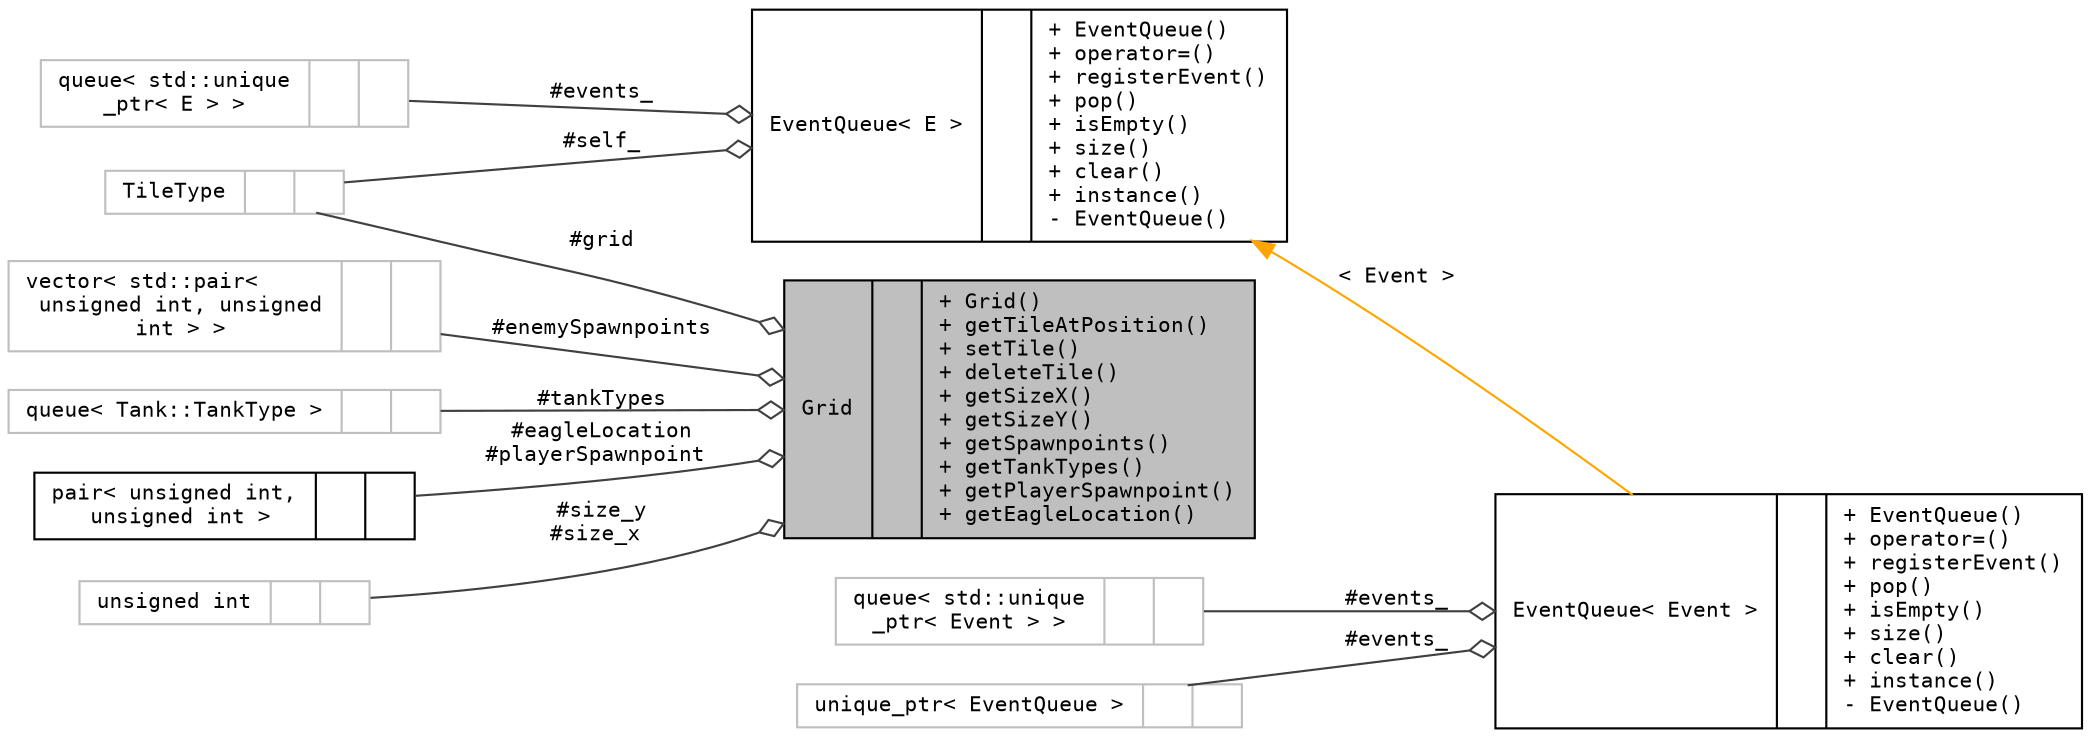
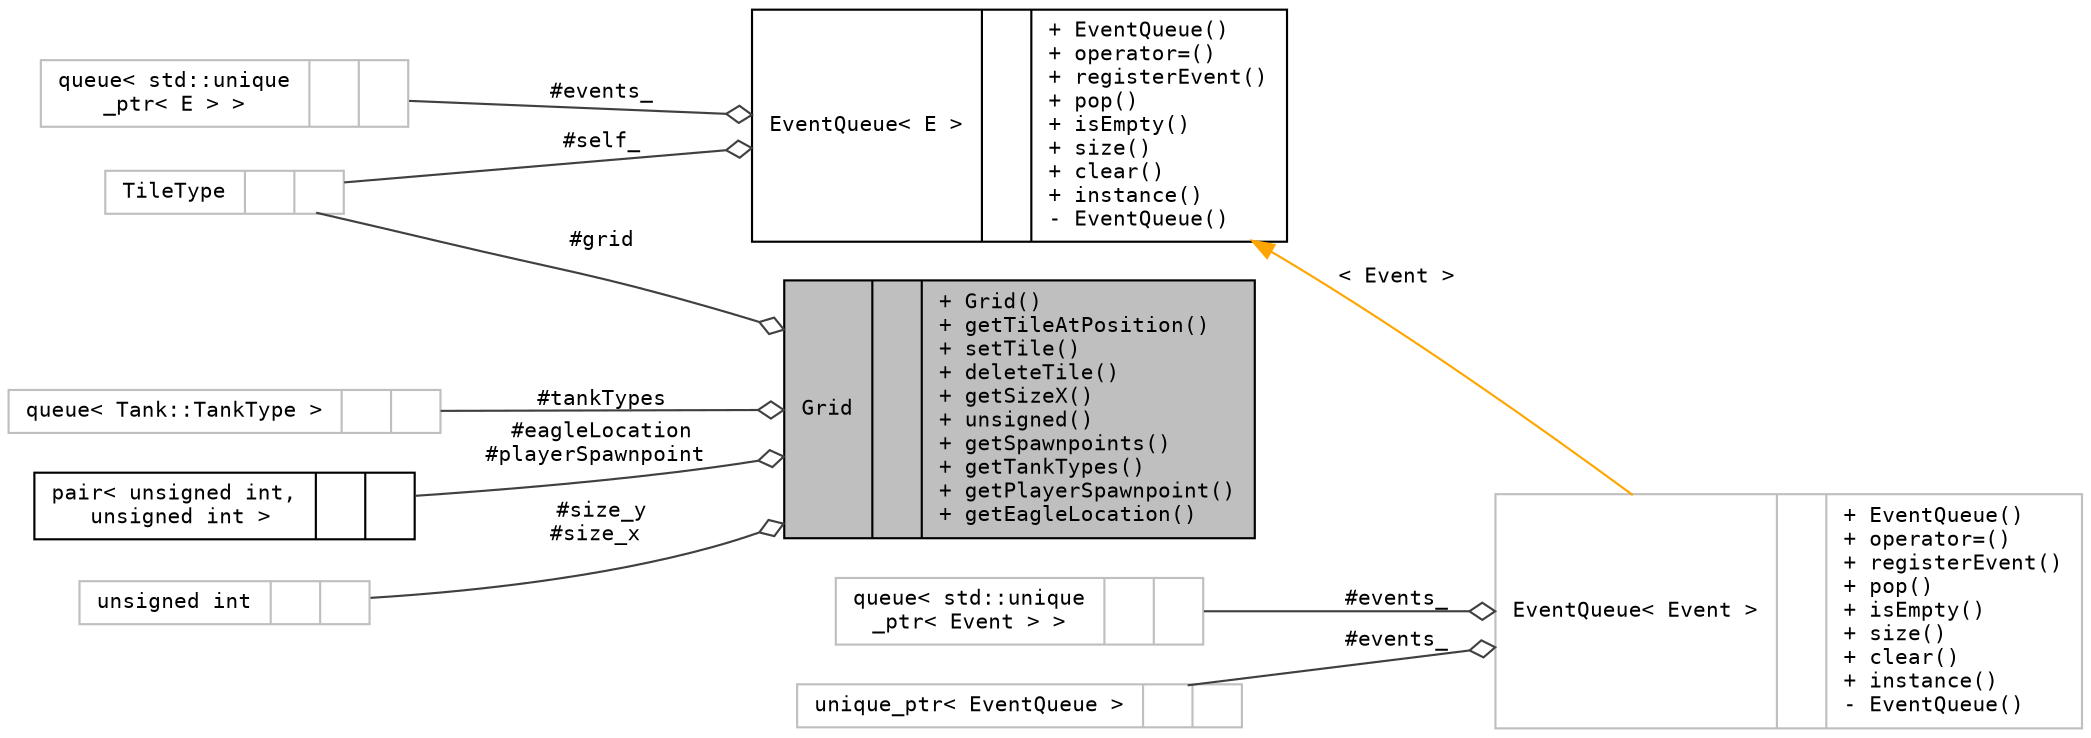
  digraph {
    fontname="DejaVu Sans Mono"
    rankdir=LR
    node [color=grey75 fontname="DejaVu Sans Mono" fontsize=10 shape=record]
    edge [arrowhead=odiamond color=grey25 fontname="DejaVu Sans Mono" fontsize=10 labelfontname=Helvetica labelfontsize=10 style=solid]
-   n1 [color=black fillcolor=grey75 fontcolor=black height=0.2 label="{Grid\n||+ Grid()\l+ getTileAtPosition()\l+ setTile()\l+ deleteTile()\l+ getSizeX()\l+ getSizeY()\l+ getSpawnpoints()\l+ getTankTypes()\l+ getPlayerSpawnpoint()\l+ getEagleLocation()\l}" style=filled width=0.4]
-   n2 [height=0.2 label="{vector\< std::pair\<\l unsigned int, unsigned\l int \> \>\n||}" width=0.4]
-   n3 [color=black height=0.2 label="{EventQueue\< Event \>\n||+ EventQueue()\l+ operator=()\l+ registerEvent()\l+ pop()\l+ isEmpty()\l+ size()\l+ clear()\l+ instance()\l- EventQueue()\l}" width=0.4]
+   n1 [color=black fillcolor=grey75 fontcolor=black height=0.2 label="{Grid\n||+ Grid()\l+ getTileAtPosition()\l+ setTile()\l+ deleteTile()\l+ getSizeX()\l+ unsigned()\l+ getSpawnpoints()\l+ getTankTypes()\l+ getPlayerSpawnpoint()\l+ getEagleLocation()\l}" style=filled width=0.4]
+   n3 [height=0.2 label="{EventQueue\< Event \>\n||+ EventQueue()\l+ operator=()\l+ registerEvent()\l+ pop()\l+ isEmpty()\l+ size()\l+ clear()\l+ instance()\l- EventQueue()\l}" width=0.4]
    n4 [height=0.2 label="{queue\< std::unique\l_ptr\< Event \> \>\n||}" width=0.4]
    n5 [height=0.2 label="{unique_ptr\< EventQueue \>\n||}" width=0.4]
    n6 [color=black height=0.2 label="{EventQueue\< E \>\n||+ EventQueue()\l+ operator=()\l+ registerEvent()\l+ pop()\l+ isEmpty()\l+ size()\l+ clear()\l+ instance()\l- EventQueue()\l}" width=0.4]
    n7 [height=0.2 label="{queue\< std::unique\l_ptr\< E \> \>\n||}" width=0.4]
    n8 [height=0.2 label="{TileType\n||}" width=0.4]
    n9 [height=0.2 label="{unsigned int\n||}" width=0.4]
    n10 [height=0.2 label="{queue\< Tank::TankType \>\n||}" width=0.4]
    n11 [color=black height=0.2 label="{pair\< unsigned int,\l unsigned int \>\n||}" width=0.4]
-   n2 -> n1 [label=" #enemySpawnpoints"]
    n4 -> n3 [label=" #events_"]
    n5 -> n3 [label=" #events_"]
    n6 -> n3 [color=orange dir=back label=" \< Event \>" arrowhead=""]
    n7 -> n6 [label=" #events_"]
    n8 -> n1 [label=" #grid"]
    n8 -> n6 [label=" #self_"]
    n9 -> n1 [label=" #size_y\n#size_x"]
    n10 -> n1 [label=" #tankTypes"]
    n11 -> n1 [label=" #eagleLocation\n#playerSpawnpoint"]
  }
